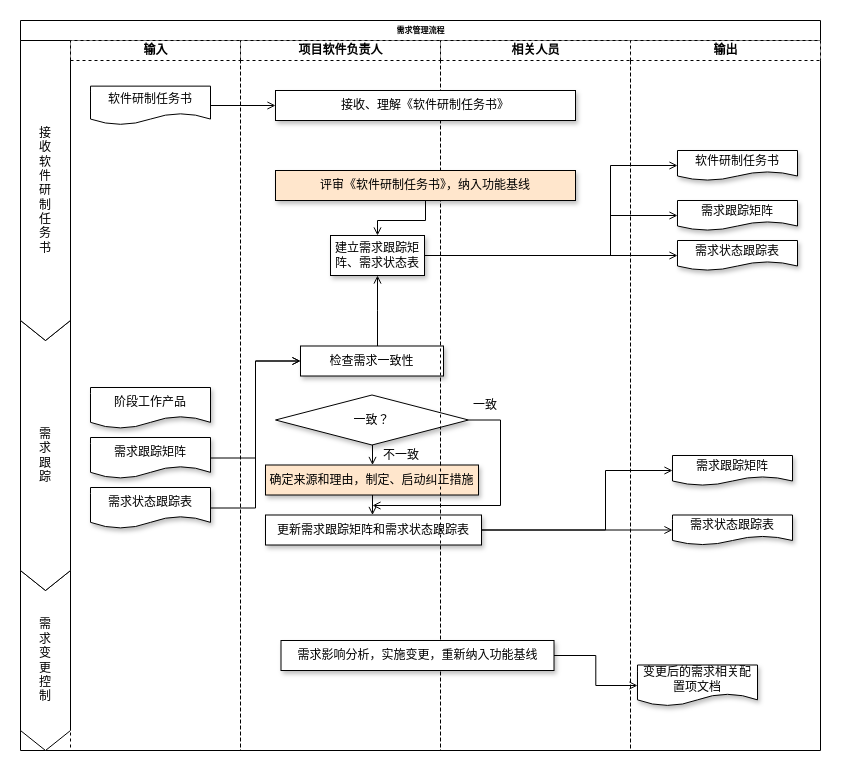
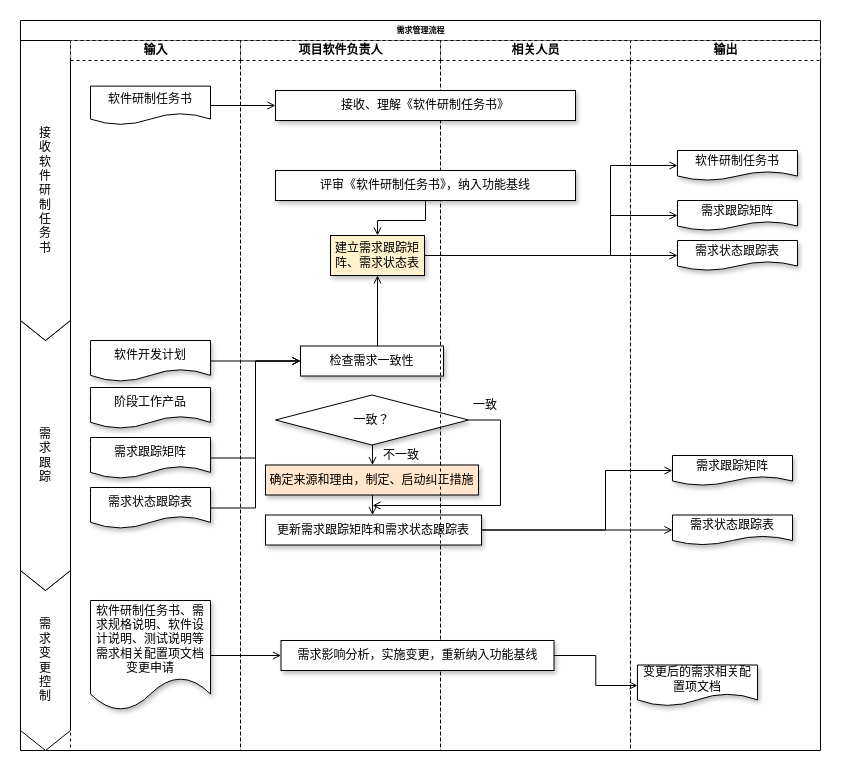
  <mxCell id="0" />
  <mxCell id="1" parent="0" />
  <mxCell id="2" value="需求管理流程" style="swimlane;html=1;childLayout=stackLayout;startSize=20;rounded=0;shadow=0;labelBackgroundColor=none;strokeWidth=1;fontFamily=Verdana;fontSize=8;align=center;" parent="1" vertex="1"><mxGeometry width="800" height="730" as="geometry" x="20" y="20"><mxRectangle x="20" y="940" width="60" height="20" as="alternateBounds" /></mxGeometry></mxCell>
  <mxCell id="3" value="" style="group" parent="2" vertex="1" connectable="0"><mxGeometry y="20" width="50" height="710" as="geometry" /></mxCell>
  <mxCell id="4" value="需&lt;br&gt;求&lt;br&gt;变&lt;br&gt;更&lt;br&gt;控&lt;br&gt;制" style="shape=step;perimeter=stepPerimeter;whiteSpace=wrap;html=1;fixedSize=1;size=20;direction=south;" parent="3" vertex="1"><mxGeometry y="530" width="50" height="180" as="geometry" /></mxCell>
  <mxCell id="5" value="需&lt;br&gt;求&lt;br&gt;跟&lt;br&gt;踪" style="shape=step;perimeter=stepPerimeter;whiteSpace=wrap;html=1;fixedSize=1;size=20;direction=south;" parent="3" vertex="1"><mxGeometry y="280" width="50" height="270" as="geometry" /></mxCell>
  <mxCell id="6" value="接&lt;br&gt;收&lt;br&gt;软&lt;br&gt;件&lt;br&gt;研&lt;br&gt;制&lt;br&gt;任&lt;br&gt;务&lt;br&gt;书" style="shape=offPageConnector;whiteSpace=wrap;html=1;size=0.067;" parent="3" vertex="1"><mxGeometry width="50" height="300" as="geometry" /></mxCell>
+ <mxCell id="7" style="edgeStyle=orthogonalEdgeStyle;rounded=0;orthogonalLoop=1;jettySize=auto;html=1;endArrow=open;endFill=0;" parent="2" source="15" target="21" edge="1"><mxGeometry relative="1" as="geometry" /></mxCell>
  <mxCell id="8" style="edgeStyle=orthogonalEdgeStyle;rounded=0;orthogonalLoop=1;jettySize=auto;html=1;entryX=0;entryY=0.5;entryDx=0;entryDy=0;endArrow=open;endFill=0;" parent="2" source="17" target="21" edge="1"><mxGeometry relative="1" as="geometry" /></mxCell>
  <mxCell id="9" style="edgeStyle=orthogonalEdgeStyle;rounded=0;orthogonalLoop=1;jettySize=auto;html=1;entryX=0;entryY=0.5;entryDx=0;entryDy=0;endArrow=open;endFill=0;" parent="2" source="18" target="21" edge="1"><mxGeometry relative="1" as="geometry" /></mxCell>
  <mxCell id="10" style="edgeStyle=orthogonalEdgeStyle;rounded=0;orthogonalLoop=1;jettySize=auto;html=1;entryX=0;entryY=0.5;entryDx=0;entryDy=0;endArrow=open;endFill=0;" parent="2" source="27" target="35" edge="1"><mxGeometry relative="1" as="geometry" /></mxCell>
  <mxCell id="11" style="edgeStyle=orthogonalEdgeStyle;rounded=0;orthogonalLoop=1;jettySize=auto;html=1;entryX=0;entryY=0.5;entryDx=0;entryDy=0;endArrow=open;endFill=0;" parent="2" source="27" target="34" edge="1"><mxGeometry relative="1" as="geometry"><Array as="points"><mxPoint x="585" y="509" /><mxPoint x="585" y="450" /></Array></mxGeometry></mxCell>
  <mxCell id="12" value="输入" style="swimlane;html=1;startSize=20;dashed=1;" parent="2" vertex="1"><mxGeometry x="50" y="20" width="170" height="710" as="geometry" /></mxCell>
  <mxCell id="13" value="软件研制任务书" style="shape=document;whiteSpace=wrap;html=1;boundedLbl=1;fontSize=12;" parent="12" vertex="1"><mxGeometry x="20" y="45.63" width="120" height="38.75" as="geometry" /></mxCell>
+ <mxCell id="14" value="软件研制任务书、需求规格说明、软件设计说明、测试说明等需求相关配置项文档变更申请" style="shape=document;whiteSpace=wrap;html=1;boundedLbl=1;shadow=1;fontSize=12;" parent="12" vertex="1"><mxGeometry x="20" y="560" width="120" height="110" as="geometry" /></mxCell>
+ <mxCell id="15" value="软件开发计划" style="shape=document;whiteSpace=wrap;html=1;boundedLbl=1;shadow=1;fontSize=12;" parent="12" vertex="1"><mxGeometry x="20" y="300" width="120" height="41" as="geometry" /></mxCell>
  <mxCell id="16" value="阶段工作产品" style="shape=document;whiteSpace=wrap;html=1;boundedLbl=1;shadow=1;fontSize=12;" parent="12" vertex="1"><mxGeometry x="20" y="347" width="120" height="41" as="geometry" /></mxCell>
  <mxCell id="17" value="需求跟踪矩阵" style="shape=document;whiteSpace=wrap;html=1;boundedLbl=1;shadow=1;fontSize=12;" parent="12" vertex="1"><mxGeometry x="20" y="397" width="120" height="41" as="geometry" /></mxCell>
  <mxCell id="18" value="需求状态跟踪表" style="shape=document;whiteSpace=wrap;html=1;boundedLbl=1;shadow=1;fontSize=12;" parent="12" vertex="1"><mxGeometry x="20" y="447" width="120" height="41" as="geometry" /></mxCell>
  <mxCell id="19" value="项目软件负责人" style="swimlane;html=1;startSize=20;dashed=1;" parent="2" vertex="1"><mxGeometry x="220" y="20" width="200" height="710" as="geometry" /></mxCell>
  <mxCell id="20" style="edgeStyle=elbowEdgeStyle;rounded=0;orthogonalLoop=1;jettySize=auto;html=1;fontSize=12;endArrow=open;endFill=0;" parent="19" source="21" target="40" edge="1"><mxGeometry relative="1" as="geometry" /></mxCell>
  <mxCell id="21" value="检查需求一致性" style="rounded=0;whiteSpace=wrap;html=1;shadow=1;fontSize=12;" parent="19" vertex="1"><mxGeometry x="60" y="305.5" width="143" height="30" as="geometry" /></mxCell>
  <mxCell id="22" style="edgeStyle=elbowEdgeStyle;rounded=0;orthogonalLoop=1;jettySize=auto;html=1;endArrow=open;endFill=0;fontSize=12;" parent="19" source="24" target="26" edge="1"><mxGeometry relative="1" as="geometry" /></mxCell>
  <mxCell id="23" style="edgeStyle=orthogonalEdgeStyle;rounded=0;sketch=0;orthogonalLoop=1;jettySize=auto;html=1;endArrow=open;endFill=0;strokeColor=#000000;exitX=1;exitY=0.5;exitDx=0;exitDy=0;" parent="19" source="24" edge="1"><mxGeometry relative="1" as="geometry"><mxPoint x="188.4" y="389.5" as="sourcePoint" /><mxPoint x="132" y="465" as="targetPoint" /><Array as="points"><mxPoint x="260" y="379.5" /><mxPoint x="260" y="464.5" /><mxPoint x="132" y="464.5" /></Array></mxGeometry></mxCell>
  <mxCell id="24" value="一致？" style="rhombus;whiteSpace=wrap;html=1;shadow=1;fontSize=12;" parent="19" vertex="1"><mxGeometry x="35" y="354.5" width="193" height="50" as="geometry" /></mxCell>
  <mxCell id="25" style="edgeStyle=elbowEdgeStyle;rounded=0;orthogonalLoop=1;jettySize=auto;html=1;endArrow=open;endFill=0;fontSize=12;" parent="19" source="26" target="27" edge="1"><mxGeometry relative="1" as="geometry" /></mxCell>
  <mxCell id="26" value="确定来源和理由，制定、启动纠正措施" style="rounded=0;whiteSpace=wrap;html=1;shadow=1;fontSize=12;fillColor=#ffe6cc;" parent="19" vertex="1"><mxGeometry x="25" y="424.5" width="213" height="30" as="geometry" /></mxCell>
  <mxCell id="27" value="更新需求跟踪矩阵和需求状态跟踪表" style="rounded=0;whiteSpace=wrap;html=1;shadow=1;fontSize=12;" parent="19" vertex="1"><mxGeometry x="25" y="474.5" width="216" height="30" as="geometry" /></mxCell>
  <mxCell id="28" value="一致" style="text;html=1;strokeColor=none;fillColor=none;align=center;verticalAlign=middle;whiteSpace=wrap;rounded=0;dashed=1;sketch=0;" parent="19" vertex="1"><mxGeometry x="225" y="354.5" width="40" height="20" as="geometry" /></mxCell>
  <mxCell id="29" value="不一致" style="text;html=1;strokeColor=none;fillColor=none;align=center;verticalAlign=middle;whiteSpace=wrap;rounded=0;dashed=1;sketch=0;" parent="19" vertex="1"><mxGeometry x="141" y="404.5" width="40" height="20" as="geometry" /></mxCell>
  <mxCell id="30" value="相关人员" style="swimlane;html=1;startSize=20;dashed=1;" parent="2" vertex="1"><mxGeometry x="420" y="20" width="190" height="710" as="geometry" /></mxCell>
  <mxCell id="31" value="输出" style="swimlane;html=1;startSize=20;dashed=1;" parent="2" vertex="1"><mxGeometry x="610" y="20" width="190" height="710" as="geometry" /></mxCell>
  <mxCell id="32" value="需求状态跟踪表" style="shape=document;whiteSpace=wrap;html=1;boundedLbl=1;shadow=1;fontSize=12;" parent="31" vertex="1"><mxGeometry x="47" y="200" width="120" height="30" as="geometry" /></mxCell>
  <mxCell id="33" value="变更后的需求相关配置项文档" style="shape=document;whiteSpace=wrap;html=1;boundedLbl=1;shadow=1;fontSize=12;" parent="31" vertex="1"><mxGeometry x="7" y="624.5" width="120" height="41" as="geometry" /></mxCell>
  <mxCell id="34" value="需求跟踪矩阵" style="shape=document;whiteSpace=wrap;html=1;boundedLbl=1;shadow=1;fontSize=12;" parent="31" vertex="1"><mxGeometry x="42" y="415" width="120" height="30" as="geometry" /></mxCell>
  <mxCell id="35" value="需求状态跟踪表" style="shape=document;whiteSpace=wrap;html=1;boundedLbl=1;shadow=1;fontSize=12;" parent="31" vertex="1"><mxGeometry x="42" y="474.5" width="120" height="30" as="geometry" /></mxCell>
  <mxCell id="36" value="软件研制任务书" style="shape=document;whiteSpace=wrap;html=1;boundedLbl=1;shadow=1;fontSize=12;" parent="31" vertex="1"><mxGeometry x="47" y="110" width="120" height="30" as="geometry" /></mxCell>
  <mxCell id="37" style="edgeStyle=orthogonalEdgeStyle;rounded=0;orthogonalLoop=1;jettySize=auto;html=1;entryX=0;entryY=0.5;entryDx=0;entryDy=0;endArrow=open;endFill=0;" parent="1" source="40" target="32" edge="1"><mxGeometry relative="1" as="geometry" /></mxCell>
  <mxCell id="38" style="edgeStyle=orthogonalEdgeStyle;rounded=0;orthogonalLoop=1;jettySize=auto;html=1;entryX=0;entryY=0.5;entryDx=0;entryDy=0;endArrow=open;endFill=0;" parent="1" source="40" target="41" edge="1"><mxGeometry relative="1" as="geometry"><Array as="points"><mxPoint x="610" y="255" /><mxPoint x="610" y="215" /></Array></mxGeometry></mxCell>
  <mxCell id="39" style="edgeStyle=orthogonalEdgeStyle;rounded=0;orthogonalLoop=1;jettySize=auto;html=1;entryX=0;entryY=0.5;entryDx=0;entryDy=0;endArrow=open;endFill=0;" parent="1" source="40" target="36" edge="1"><mxGeometry relative="1" as="geometry"><Array as="points"><mxPoint x="610" y="255" /><mxPoint x="610" y="165" /></Array></mxGeometry></mxCell>
- <mxCell id="40" value="建立需求跟踪矩阵、需求状态表" style="rounded=0;whiteSpace=wrap;html=1;shadow=1;fontSize=12;" parent="1" vertex="1"><mxGeometry x="330" y="235" width="94" height="40" as="geometry" /></mxCell>
+ <mxCell id="40" value="建立需求跟踪矩阵、需求状态表" style="rounded=0;whiteSpace=wrap;html=1;shadow=1;fontSize=12;fillColor=#fff2cc;" parent="1" vertex="1"><mxGeometry x="330" y="235" width="94" height="40" as="geometry" /></mxCell>
  <mxCell id="41" value="需求跟踪矩阵" style="shape=document;whiteSpace=wrap;html=1;boundedLbl=1;shadow=1;fontSize=12;" parent="1" vertex="1"><mxGeometry x="677" y="200" width="120" height="30" as="geometry" /></mxCell>
  <mxCell id="42" style="edgeStyle=orthogonalEdgeStyle;rounded=0;orthogonalLoop=1;jettySize=auto;html=1;endArrow=open;endFill=0;" parent="1" source="43" target="40" edge="1"><mxGeometry relative="1" as="geometry" /></mxCell>
- <mxCell id="43" value="评审《软件研制任务书》，纳入功能基线" style="rounded=0;whiteSpace=wrap;html=1;shadow=1;fontSize=12;fillColor=#ffe6cc;" parent="1" vertex="1"><mxGeometry x="275" y="170" width="300" height="30" as="geometry" /></mxCell>
+ <mxCell id="43" value="评审《软件研制任务书》，纳入功能基线" style="rounded=0;whiteSpace=wrap;html=1;shadow=1;fontSize=12;" parent="1" vertex="1"><mxGeometry x="275" y="170" width="300" height="30" as="geometry" /></mxCell>
  <mxCell id="44" value="接收、理解《软件研制任务书》" style="rounded=0;whiteSpace=wrap;html=1;shadow=1;fontSize=12;" parent="1" vertex="1"><mxGeometry x="275" y="90" width="300" height="30" as="geometry" /></mxCell>
  <mxCell id="45" style="edgeStyle=orthogonalEdgeStyle;rounded=0;sketch=0;orthogonalLoop=1;jettySize=auto;html=1;entryX=0;entryY=0.5;entryDx=0;entryDy=0;endArrow=open;endFill=0;strokeColor=#000000;" parent="1" source="46" target="33" edge="1"><mxGeometry relative="1" as="geometry" /></mxCell>
  <mxCell id="46" value="需求影响分析，实施变更，重新纳入功能基线" style="rounded=0;whiteSpace=wrap;html=1;shadow=1;fontSize=12;" parent="1" vertex="1"><mxGeometry x="280.5" y="640" width="273" height="30" as="geometry" /></mxCell>
+ <mxCell id="47" style="edgeStyle=orthogonalEdgeStyle;rounded=0;sketch=0;orthogonalLoop=1;jettySize=auto;html=1;endArrow=open;endFill=0;strokeColor=#000000;" parent="1" source="14" target="46" edge="1"><mxGeometry relative="1" as="geometry" /></mxCell>
  <mxCell id="48" style="edgeStyle=orthogonalEdgeStyle;rounded=0;orthogonalLoop=1;jettySize=auto;html=1;entryX=0;entryY=0.5;entryDx=0;entryDy=0;endArrow=open;endFill=0;" parent="1" source="13" target="44" edge="1"><mxGeometry relative="1" as="geometry" /></mxCell>
